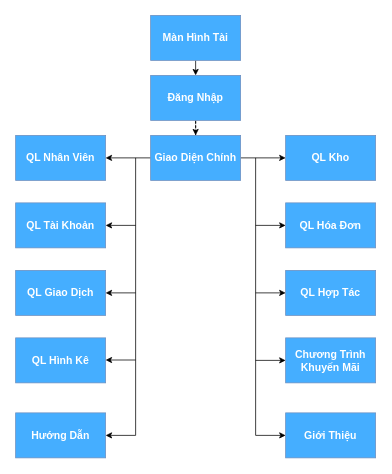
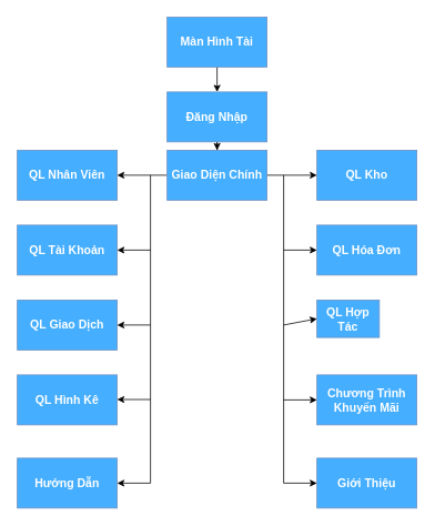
  <mxCell id="0" />
  <mxCell id="1" parent="0" />
  <mxCell id="2" style="edgeStyle=orthogonalEdgeStyle;rounded=0;orthogonalLoop=1;jettySize=auto;html=1;exitX=0.5;exitY=1;exitDx=0;exitDy=0;entryX=0.5;entryY=0;entryDx=0;entryDy=0;fontSize=14;fontColor=#FFFFFF;" edge="1" parent="1" source="3" target="5"><mxGeometry relative="1" as="geometry" /></mxCell>
  <mxCell id="3" value="&lt;b&gt;&lt;font style=&quot;font-size: 14px&quot; color=&quot;#ffffff&quot;&gt;Màn Hình Tài&lt;/font&gt;&lt;/b&gt;" style="rounded=0;whiteSpace=wrap;html=1;fillColor=#45AEFF;strokeColor=#6c8ebf;" vertex="1" parent="1"><mxGeometry x="200" y="20" width="120" height="60" as="geometry" /></mxCell>
  <mxCell id="4" style="edgeStyle=orthogonalEdgeStyle;rounded=0;orthogonalLoop=1;jettySize=auto;html=1;entryX=0.5;entryY=0;entryDx=0;entryDy=0;fontSize=14;fontColor=#FFFFFF;dashed=1;" edge="1" parent="1" source="5" target="8"><mxGeometry relative="1" as="geometry" /></mxCell>
- <mxCell id="5" value="&lt;font color=&quot;#ffffff&quot;&gt;&lt;span style=&quot;font-size: 14px&quot;&gt;&lt;b&gt;Đăng Nhập&lt;/b&gt;&lt;/span&gt;&lt;/font&gt;" style="rounded=0;whiteSpace=wrap;html=1;fillColor=#45AEFF;strokeColor=#6c8ebf;" vertex="1" parent="1"><mxGeometry x="200" y="100" width="120" height="60" as="geometry" /></mxCell>
+ <mxCell id="5" value="&lt;font color=&quot;#ffffff&quot;&gt;&lt;span style=&quot;font-size: 14px&quot;&gt;&lt;b&gt;Đăng Nhập&lt;/b&gt;&lt;/span&gt;&lt;/font&gt;" style="rounded=0;whiteSpace=wrap;html=1;fillColor=#45AEFF;strokeColor=#6c8ebf;" vertex="1" parent="1"><mxGeometry x="200" y="110" width="120" height="60" as="geometry" /></mxCell>
  <mxCell id="6" style="edgeStyle=orthogonalEdgeStyle;rounded=0;orthogonalLoop=1;jettySize=auto;html=1;entryX=0;entryY=0.5;entryDx=0;entryDy=0;fontSize=14;fontColor=#FFFFFF;" edge="1" parent="1" source="8" target="12"><mxGeometry relative="1" as="geometry" /></mxCell>
  <mxCell id="7" style="edgeStyle=orthogonalEdgeStyle;rounded=0;orthogonalLoop=1;jettySize=auto;html=1;entryX=1;entryY=0.5;entryDx=0;entryDy=0;fontSize=14;fontColor=#FFFFFF;" edge="1" parent="1" source="8" target="9"><mxGeometry relative="1" as="geometry" /></mxCell>
  <mxCell id="8" value="&lt;b&gt;&lt;font style=&quot;font-size: 14px&quot; color=&quot;#ffffff&quot;&gt;Giao Diện Chính&lt;/font&gt;&lt;/b&gt;" style="rounded=0;whiteSpace=wrap;html=1;fillColor=#45AEFF;strokeColor=#6c8ebf;" vertex="1" parent="1"><mxGeometry x="200" y="180" width="120" height="60" as="geometry" /></mxCell>
  <mxCell id="9" value="&lt;b&gt;&lt;font style=&quot;font-size: 14px&quot; color=&quot;#ffffff&quot;&gt;QL Nhân Viên&lt;/font&gt;&lt;/b&gt;" style="rounded=0;whiteSpace=wrap;html=1;fillColor=#45AEFF;strokeColor=#6c8ebf;" vertex="1" parent="1"><mxGeometry x="20" y="180" width="120" height="60" as="geometry" /></mxCell>
  <mxCell id="10" value="&lt;b&gt;&lt;font style=&quot;font-size: 14px&quot; color=&quot;#ffffff&quot;&gt;QL Tài Khoản&lt;/font&gt;&lt;/b&gt;" style="rounded=0;whiteSpace=wrap;html=1;fillColor=#45AEFF;strokeColor=#6c8ebf;" vertex="1" parent="1"><mxGeometry x="20" y="270" width="120" height="60" as="geometry" /></mxCell>
  <mxCell id="11" value="&lt;b&gt;&lt;font style=&quot;font-size: 14px&quot; color=&quot;#ffffff&quot;&gt;QL Giao Dịch&lt;/font&gt;&lt;/b&gt;" style="rounded=0;whiteSpace=wrap;html=1;fillColor=#45AEFF;strokeColor=#6c8ebf;" vertex="1" parent="1"><mxGeometry x="20" y="360" width="120" height="60" as="geometry" /></mxCell>
  <mxCell id="12" value="&lt;b&gt;&lt;font style=&quot;font-size: 14px&quot; color=&quot;#ffffff&quot;&gt;QL Kho&lt;/font&gt;&lt;/b&gt;" style="rounded=0;whiteSpace=wrap;html=1;fillColor=#45AEFF;strokeColor=#6c8ebf;" vertex="1" parent="1"><mxGeometry x="380" y="180" width="120" height="60" as="geometry" /></mxCell>
  <mxCell id="13" value="&lt;b&gt;&lt;font style=&quot;font-size: 14px&quot; color=&quot;#ffffff&quot;&gt;QL Hóa Đơn&lt;/font&gt;&lt;/b&gt;" style="rounded=0;whiteSpace=wrap;html=1;fillColor=#45AEFF;strokeColor=#6c8ebf;" vertex="1" parent="1"><mxGeometry x="380" y="270" width="120" height="60" as="geometry" /></mxCell>
  <mxCell id="14" value="&lt;b&gt;&lt;font style=&quot;font-size: 14px&quot; color=&quot;#ffffff&quot;&gt;Chương Trình Khuyến Mãi&lt;/font&gt;&lt;/b&gt;" style="rounded=0;whiteSpace=wrap;html=1;fillColor=#45AEFF;strokeColor=#6c8ebf;" vertex="1" parent="1"><mxGeometry x="380" y="450" width="120" height="60" as="geometry" /></mxCell>
  <mxCell id="15" value="&lt;b&gt;&lt;font style=&quot;font-size: 14px&quot; color=&quot;#ffffff&quot;&gt;QL Hình Kê&lt;/font&gt;&lt;/b&gt;" style="rounded=0;whiteSpace=wrap;html=1;fillColor=#45AEFF;strokeColor=#6c8ebf;" vertex="1" parent="1"><mxGeometry x="20" y="450" width="120" height="60" as="geometry" /></mxCell>
- <mxCell id="16" value="&lt;b&gt;&lt;font style=&quot;font-size: 14px&quot; color=&quot;#ffffff&quot;&gt;QL Hợp Tác&lt;/font&gt;&lt;/b&gt;" style="rounded=0;whiteSpace=wrap;html=1;fillColor=#45AEFF;strokeColor=#6c8ebf;" vertex="1" parent="1"><mxGeometry x="380" y="360" width="120" height="60" as="geometry" /></mxCell>
+ <mxCell id="16" value="&lt;b&gt;&lt;font style=&quot;font-size: 14px&quot; color=&quot;#ffffff&quot;&gt;QL Hợp Tác&lt;/font&gt;&lt;/b&gt;" style="rounded=0;whiteSpace=wrap;html=1;fillColor=#45AEFF;strokeColor=#6c8ebf;" vertex="1" parent="1"><mxGeometry x="380" y="360" width="75" height="45" as="geometry" /></mxCell>
  <mxCell id="17" value="&lt;b&gt;&lt;font style=&quot;font-size: 14px&quot; color=&quot;#ffffff&quot;&gt;Hướng Dẫn&lt;/font&gt;&lt;/b&gt;" style="rounded=0;whiteSpace=wrap;html=1;fillColor=#45AEFF;strokeColor=#6c8ebf;" vertex="1" parent="1"><mxGeometry x="20" y="550" width="120" height="60" as="geometry" /></mxCell>
  <mxCell id="18" value="&lt;b&gt;&lt;font style=&quot;font-size: 14px&quot; color=&quot;#ffffff&quot;&gt;Giới Thiệu&lt;/font&gt;&lt;/b&gt;" style="rounded=0;whiteSpace=wrap;html=1;fillColor=#45AEFF;strokeColor=#6c8ebf;" vertex="1" parent="1"><mxGeometry x="380" y="550" width="120" height="60" as="geometry" /></mxCell>
  <mxCell id="19" value="" style="endArrow=none;html=1;rounded=0;fontSize=14;fontColor=#FFFFFF;" edge="1" parent="1"><mxGeometry width="50" height="50" relative="1" as="geometry"><mxPoint x="180" y="580" as="sourcePoint" /><mxPoint x="180" y="210" as="targetPoint" /></mxGeometry></mxCell>
  <mxCell id="20" value="" style="endArrow=none;html=1;rounded=0;fontSize=14;fontColor=#FFFFFF;" edge="1" parent="1"><mxGeometry width="50" height="50" relative="1" as="geometry"><mxPoint x="340" y="580" as="sourcePoint" /><mxPoint x="340" y="210" as="targetPoint" /></mxGeometry></mxCell>
  <mxCell id="21" value="" style="endArrow=classic;html=1;rounded=0;fontSize=14;fontColor=#FFFFFF;entryX=1;entryY=0.5;entryDx=0;entryDy=0;" edge="1" parent="1" target="10"><mxGeometry width="50" height="50" relative="1" as="geometry"><mxPoint x="180" y="300" as="sourcePoint" /><mxPoint x="260" y="350" as="targetPoint" /></mxGeometry></mxCell>
  <mxCell id="22" value="" style="endArrow=classic;html=1;rounded=0;fontSize=14;fontColor=#FFFFFF;entryX=1;entryY=0.5;entryDx=0;entryDy=0;" edge="1" parent="1" target="11"><mxGeometry width="50" height="50" relative="1" as="geometry"><mxPoint x="180" y="390" as="sourcePoint" /><mxPoint x="150" y="310" as="targetPoint" /></mxGeometry></mxCell>
  <mxCell id="23" value="" style="endArrow=classic;html=1;rounded=0;fontSize=14;fontColor=#FFFFFF;entryX=1;entryY=0.5;entryDx=0;entryDy=0;" edge="1" parent="1"><mxGeometry width="50" height="50" relative="1" as="geometry"><mxPoint x="180" y="479.5" as="sourcePoint" /><mxPoint x="140" y="479.5" as="targetPoint" /></mxGeometry></mxCell>
  <mxCell id="24" value="" style="endArrow=classic;html=1;rounded=0;fontSize=14;fontColor=#FFFFFF;entryX=0;entryY=0.5;entryDx=0;entryDy=0;" edge="1" parent="1" target="13"><mxGeometry width="50" height="50" relative="1" as="geometry"><mxPoint x="340" y="300" as="sourcePoint" /><mxPoint x="170" y="330" as="targetPoint" /></mxGeometry></mxCell>
  <mxCell id="25" value="" style="endArrow=classic;html=1;rounded=0;fontSize=14;fontColor=#FFFFFF;entryX=0;entryY=0.5;entryDx=0;entryDy=0;" edge="1" parent="1" target="16"><mxGeometry width="50" height="50" relative="1" as="geometry"><mxPoint x="340" y="390" as="sourcePoint" /><mxPoint x="180" y="340" as="targetPoint" /></mxGeometry></mxCell>
  <mxCell id="26" value="" style="endArrow=classic;html=1;rounded=0;fontSize=14;fontColor=#FFFFFF;entryX=0;entryY=0.5;entryDx=0;entryDy=0;" edge="1" parent="1" target="14"><mxGeometry width="50" height="50" relative="1" as="geometry"><mxPoint x="340" y="480" as="sourcePoint" /><mxPoint x="190" y="350" as="targetPoint" /></mxGeometry></mxCell>
  <mxCell id="27" value="" style="endArrow=classic;html=1;rounded=0;fontSize=14;fontColor=#FFFFFF;" edge="1" parent="1"><mxGeometry width="50" height="50" relative="1" as="geometry"><mxPoint x="180" y="580" as="sourcePoint" /><mxPoint x="140" y="580" as="targetPoint" /></mxGeometry></mxCell>
  <mxCell id="28" value="" style="endArrow=classic;html=1;rounded=0;fontSize=14;fontColor=#FFFFFF;" edge="1" parent="1"><mxGeometry width="50" height="50" relative="1" as="geometry"><mxPoint x="340" y="580" as="sourcePoint" /><mxPoint x="380" y="580" as="targetPoint" /></mxGeometry></mxCell>
